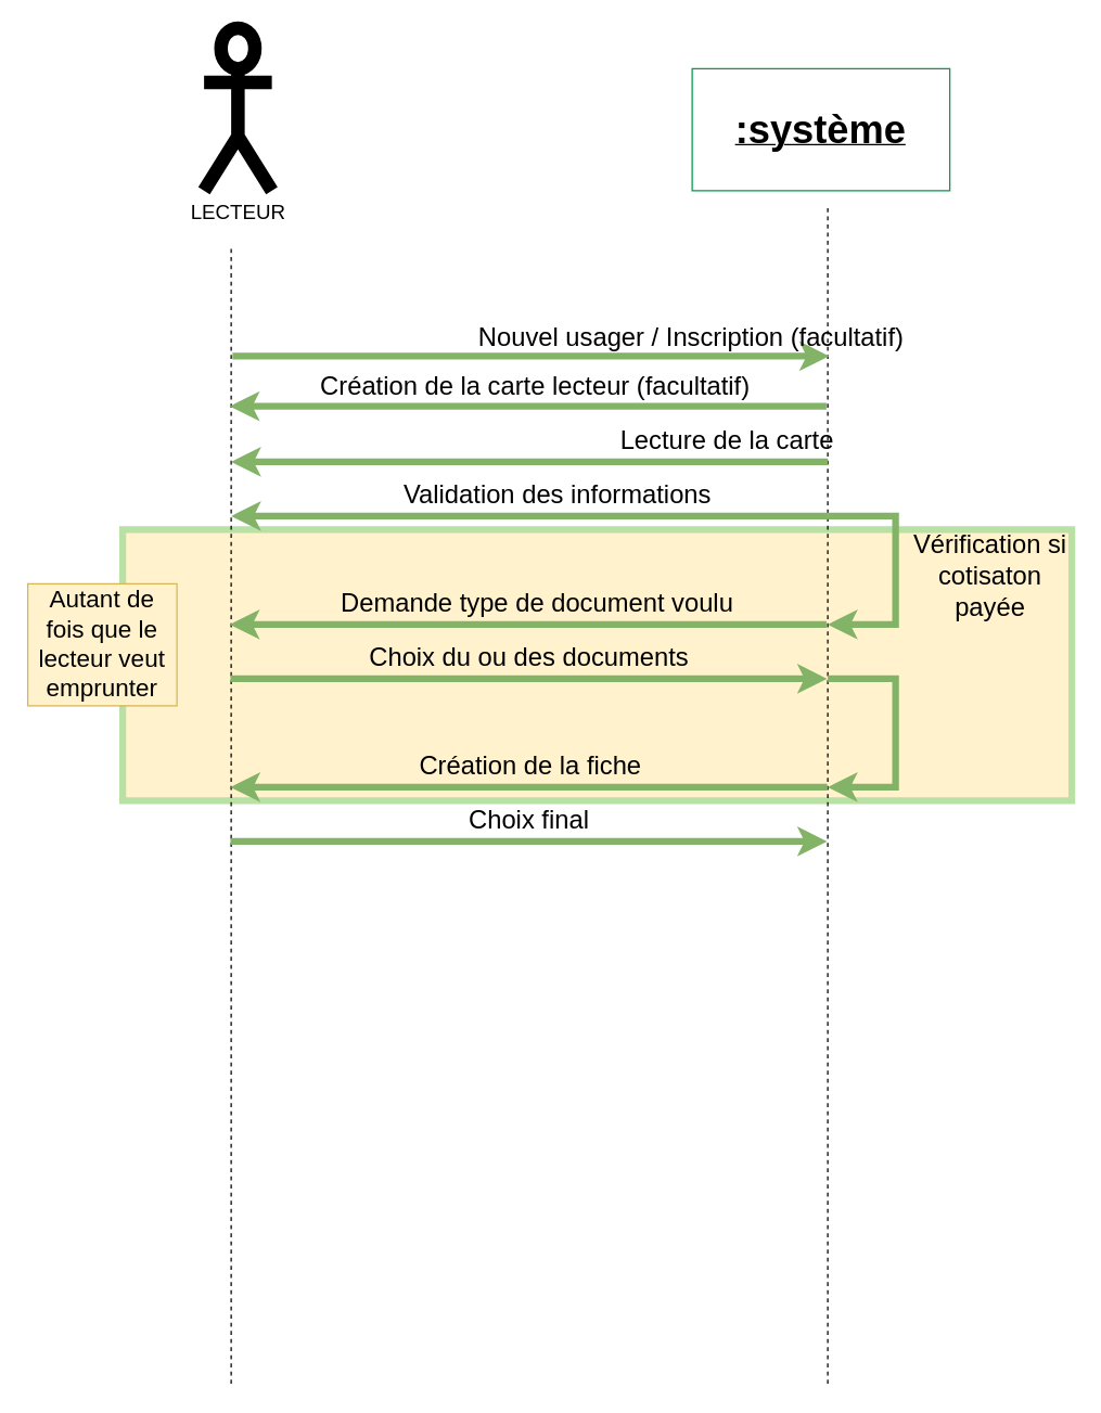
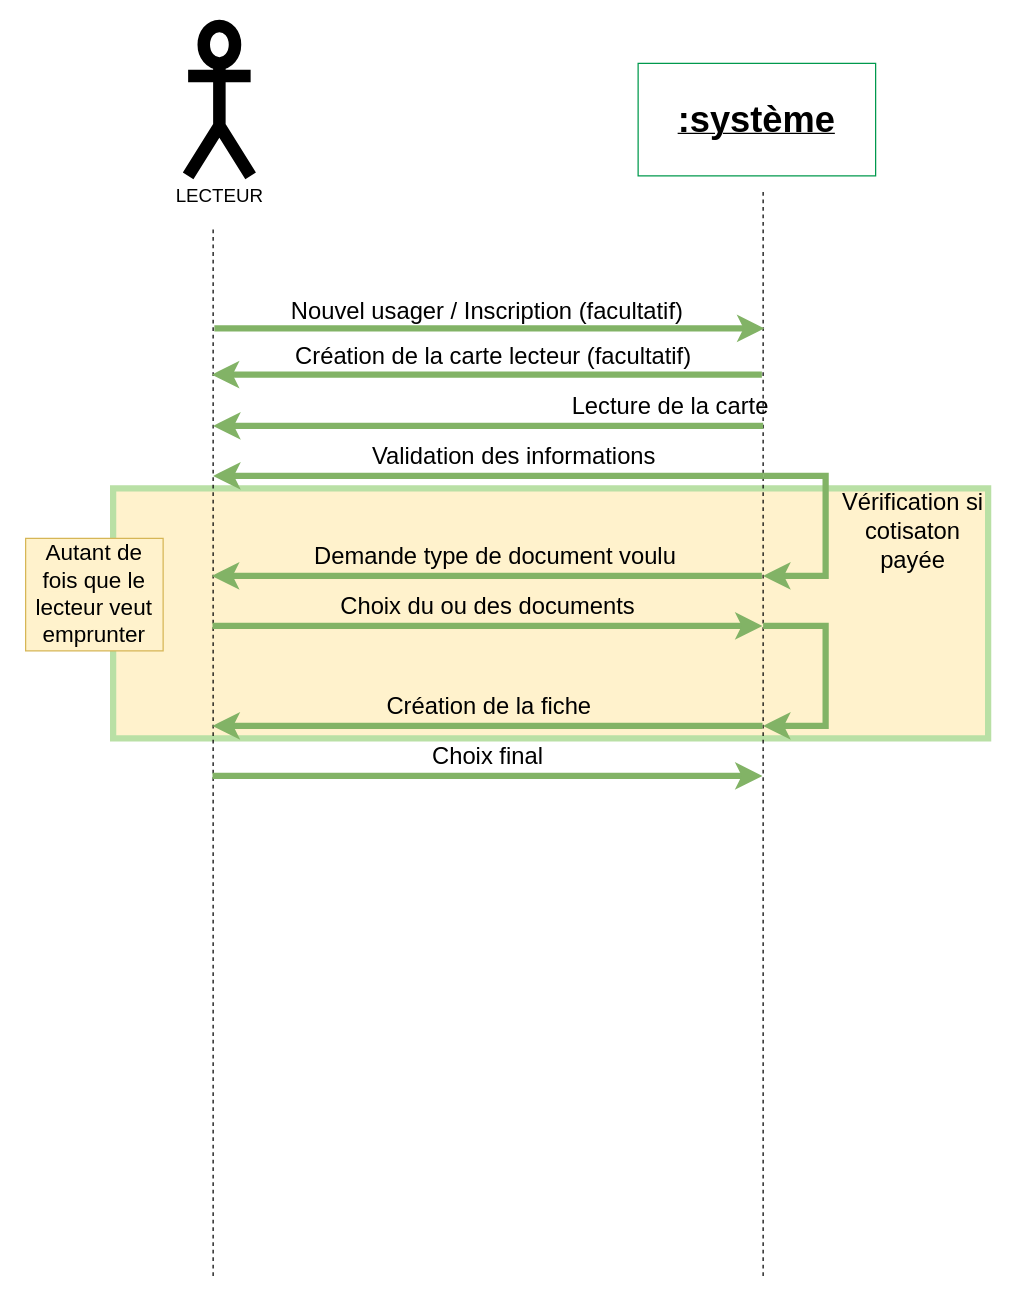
  <mxCell id="0" />
  <mxCell id="1" parent="0" />
  <mxCell id="2" value="" style="rounded=0;whiteSpace=wrap;html=1;fillColor=#fff2cc;strokeColor=#B9E0A5;strokeWidth=5;" parent="1" vertex="1"><mxGeometry x="90" y="390" width="700" height="200" as="geometry" /></mxCell>
  <mxCell id="3" value="LECTEUR" style="shape=umlActor;verticalLabelPosition=bottom;verticalAlign=top;html=1;outlineConnect=0;fontSize=15;strokeWidth=10;" parent="1" vertex="1"><mxGeometry x="150" y="20" width="50" height="120" as="geometry" /></mxCell>
  <mxCell id="4" value="&lt;div&gt;&lt;u&gt;&lt;font style=&quot;font-size: 29px&quot;&gt;&lt;b&gt;:système&lt;/b&gt;&lt;/font&gt;&lt;/u&gt;&lt;/div&gt;" style="rounded=0;whiteSpace=wrap;html=1;strokeColor=#00994D;" parent="1" vertex="1"><mxGeometry x="510" y="50" width="190" height="90" as="geometry" /></mxCell>
  <mxCell id="5" value="" style="endArrow=none;dashed=1;html=1;rounded=0;fontSize=29;fontColor=#000000;" parent="1" edge="1"><mxGeometry width="50" height="50" relative="1" as="geometry"><mxPoint x="170" y="1020" as="sourcePoint" /><mxPoint x="170" y="180" as="targetPoint" /></mxGeometry></mxCell>
  <mxCell id="6" value="" style="endArrow=none;dashed=1;html=1;rounded=0;fontSize=29;fontColor=#000000;" parent="1" edge="1"><mxGeometry width="50" height="50" relative="1" as="geometry"><mxPoint x="610" y="1020" as="sourcePoint" /><mxPoint x="610" y="150" as="targetPoint" /></mxGeometry></mxCell>
  <mxCell id="7" value="" style="endArrow=classic;html=1;rounded=0;fontSize=29;fontColor=#000000;fillColor=#d5e8d4;strokeColor=#82b366;strokeWidth=5;" parent="1" edge="1"><mxGeometry width="50" height="50" relative="1" as="geometry"><mxPoint x="171" y="262" as="sourcePoint" /><mxPoint x="611" y="262" as="targetPoint" /></mxGeometry></mxCell>
- <mxCell id="8" value="&lt;span style=&quot;font-size: 19px&quot;&gt;&lt;font style=&quot;font-size: 19px&quot;&gt;Nouvel usager&lt;/font&gt; / Inscription (facultatif)&lt;br&gt;&lt;/span&gt;" style="text;html=1;align=center;verticalAlign=middle;whiteSpace=wrap;rounded=0;labelBackgroundColor=none;fontSize=29;" parent="1" vertex="1"><mxGeometry x="340" y="230" width="339" height="30" as="geometry" /></mxCell>
+ <mxCell id="8" value="&lt;span style=&quot;font-size: 19px&quot;&gt;&lt;font style=&quot;font-size: 19px&quot;&gt;Nouvel usager&lt;/font&gt; / Inscription (facultatif)&lt;br&gt;&lt;/span&gt;" style="text;html=1;align=center;verticalAlign=middle;whiteSpace=wrap;rounded=0;labelBackgroundColor=none;fontSize=29;" parent="1" vertex="1"><mxGeometry x="220" y="230" width="339" height="30" as="geometry" /></mxCell>
  <mxCell id="9" value="" style="endArrow=classic;html=1;rounded=0;fontSize=29;fontColor=#000000;fillColor=#d5e8d4;strokeColor=#82b366;strokeWidth=5;startArrow=none;" parent="1" edge="1"><mxGeometry width="50" height="50" relative="1" as="geometry"><mxPoint x="610" y="380" as="sourcePoint" /><mxPoint x="170" y="380" as="targetPoint" /></mxGeometry></mxCell>
  <mxCell id="10" value="Création de la carte lecteur (facultatif)" style="text;html=1;strokeColor=none;fillColor=none;align=center;verticalAlign=middle;whiteSpace=wrap;rounded=0;labelBackgroundColor=none;fontSize=19;fontColor=#000000;" parent="1" vertex="1"><mxGeometry x="220" y="270" width="349" height="30" as="geometry" /></mxCell>
  <mxCell id="11" value="Lecture de la carte" style="text;html=1;strokeColor=none;fillColor=none;align=center;verticalAlign=middle;whiteSpace=wrap;rounded=0;labelBackgroundColor=none;fontSize=19;fontColor=#000000;" parent="1" vertex="1"><mxGeometry x="396" y="310" width="280" height="30" as="geometry" /></mxCell>
  <mxCell id="12" value="" style="endArrow=classic;html=1;rounded=0;fontSize=29;fontColor=#000000;fillColor=#d5e8d4;strokeColor=#82b366;strokeWidth=5;" parent="1" edge="1"><mxGeometry width="50" height="50" relative="1" as="geometry"><mxPoint x="169.5" y="500" as="sourcePoint" /><mxPoint x="609.5" y="500" as="targetPoint" /></mxGeometry></mxCell>
  <mxCell id="13" value="" style="endArrow=classic;html=1;rounded=0;fontSize=29;fontColor=#000000;fillColor=#d5e8d4;strokeColor=#82b366;strokeWidth=5;startArrow=none;" parent="1" edge="1"><mxGeometry width="50" height="50" relative="1" as="geometry"><mxPoint x="609" y="299" as="sourcePoint" /><mxPoint x="169" y="299" as="targetPoint" /></mxGeometry></mxCell>
  <mxCell id="14" value="" style="endArrow=classic;html=1;rounded=0;fontSize=29;fontColor=#000000;fillColor=#d5e8d4;strokeColor=#82b366;strokeWidth=5;startArrow=none;" parent="1" edge="1"><mxGeometry width="50" height="50" relative="1" as="geometry"><mxPoint x="610" y="340" as="sourcePoint" /><mxPoint x="170" y="340" as="targetPoint" /></mxGeometry></mxCell>
  <mxCell id="15" value="Validation des informations" style="text;html=1;strokeColor=none;fillColor=none;align=center;verticalAlign=middle;whiteSpace=wrap;rounded=0;labelBackgroundColor=none;fontSize=19;fontColor=#000000;" parent="1" vertex="1"><mxGeometry x="281" y="350" width="260" height="30" as="geometry" /></mxCell>
  <mxCell id="16" value="" style="endArrow=classic;html=1;rounded=0;fontSize=29;fontColor=#000000;fillColor=#d5e8d4;strokeColor=#82b366;strokeWidth=5;startArrow=none;" parent="1" edge="1"><mxGeometry width="50" height="50" relative="1" as="geometry"><mxPoint x="609.5" y="580" as="sourcePoint" /><mxPoint x="169.5" y="580" as="targetPoint" /></mxGeometry></mxCell>
  <mxCell id="17" value="" style="endArrow=classic;html=1;rounded=0;fontSize=29;fontColor=#000000;fillColor=#d5e8d4;strokeColor=#82b366;strokeWidth=5;startArrow=none;" parent="1" edge="1"><mxGeometry width="50" height="50" relative="1" as="geometry"><mxPoint x="609" y="460" as="sourcePoint" /><mxPoint x="169" y="460" as="targetPoint" /></mxGeometry></mxCell>
  <mxCell id="18" value="" style="endArrow=classic;html=1;rounded=0;fontSize=19;fontColor=#000000;strokeWidth=5;fillColor=#d5e8d4;strokeColor=#82b366;" parent="1" edge="1"><mxGeometry width="50" height="50" relative="1" as="geometry"><mxPoint x="610" y="380" as="sourcePoint" /><mxPoint x="610" y="460" as="targetPoint" /><Array as="points"><mxPoint x="660" y="380" /><mxPoint x="660" y="460" /></Array></mxGeometry></mxCell>
  <mxCell id="19" value="Vérification si cotisaton payée" style="text;html=1;strokeColor=none;fillColor=none;align=center;verticalAlign=middle;whiteSpace=wrap;rounded=0;labelBackgroundColor=none;fontSize=19;fontColor=#000000;" parent="1" vertex="1"><mxGeometry x="670" y="380" width="120" height="90" as="geometry" /></mxCell>
  <mxCell id="20" value="Demande type de document voulu" style="text;html=1;strokeColor=none;fillColor=none;align=center;verticalAlign=middle;whiteSpace=wrap;rounded=0;labelBackgroundColor=none;fontSize=19;fontColor=#000000;" parent="1" vertex="1"><mxGeometry x="231" y="430" width="330" height="30" as="geometry" /></mxCell>
  <mxCell id="21" value="Choix du ou des documents" style="text;html=1;strokeColor=none;fillColor=none;align=center;verticalAlign=middle;whiteSpace=wrap;rounded=0;labelBackgroundColor=none;fontSize=19;fontColor=#000000;" parent="1" vertex="1"><mxGeometry x="249.5" y="470" width="280" height="30" as="geometry" /></mxCell>
  <mxCell id="22" value="Création de la fiche" style="text;html=1;strokeColor=none;fillColor=none;align=center;verticalAlign=middle;whiteSpace=wrap;rounded=0;labelBackgroundColor=none;fontSize=19;fontColor=#000000;" parent="1" vertex="1"><mxGeometry x="256" y="550" width="270" height="30" as="geometry" /></mxCell>
  <mxCell id="23" value="" style="endArrow=classic;html=1;rounded=0;fontSize=19;fontColor=#000000;strokeWidth=5;fillColor=#d5e8d4;strokeColor=#82b366;" parent="1" edge="1"><mxGeometry width="50" height="50" relative="1" as="geometry"><mxPoint x="610" y="500" as="sourcePoint" /><mxPoint x="610" y="580" as="targetPoint" /><Array as="points"><mxPoint x="660" y="500" /><mxPoint x="660" y="580" /></Array></mxGeometry></mxCell>
  <mxCell id="24" value="" style="endArrow=classic;html=1;rounded=0;fontSize=29;fontColor=#000000;fillColor=#d5e8d4;strokeColor=#82b366;strokeWidth=5;" parent="1" edge="1"><mxGeometry width="50" height="50" relative="1" as="geometry"><mxPoint x="169.5" y="620" as="sourcePoint" /><mxPoint x="609.5" y="620" as="targetPoint" /></mxGeometry></mxCell>
  <mxCell id="25" value="Choix final" style="text;html=1;strokeColor=none;fillColor=none;align=center;verticalAlign=middle;whiteSpace=wrap;rounded=0;labelBackgroundColor=none;fontSize=19;fontColor=#000000;" parent="1" vertex="1"><mxGeometry x="254.5" y="590" width="270" height="30" as="geometry" /></mxCell>
  <mxCell id="26" value="&lt;span style=&quot;background-color: rgb(255 , 242 , 204)&quot;&gt;&lt;font style=&quot;font-size: 18px&quot;&gt;Autant de fois que le lecteur veut emprunter&lt;/font&gt;&lt;/span&gt;" style="text;html=1;strokeColor=#d6b656;fillColor=#fff2cc;align=center;verticalAlign=middle;whiteSpace=wrap;rounded=0;" parent="1" vertex="1"><mxGeometry x="20" y="430" width="110" height="90" as="geometry" /></mxCell>
